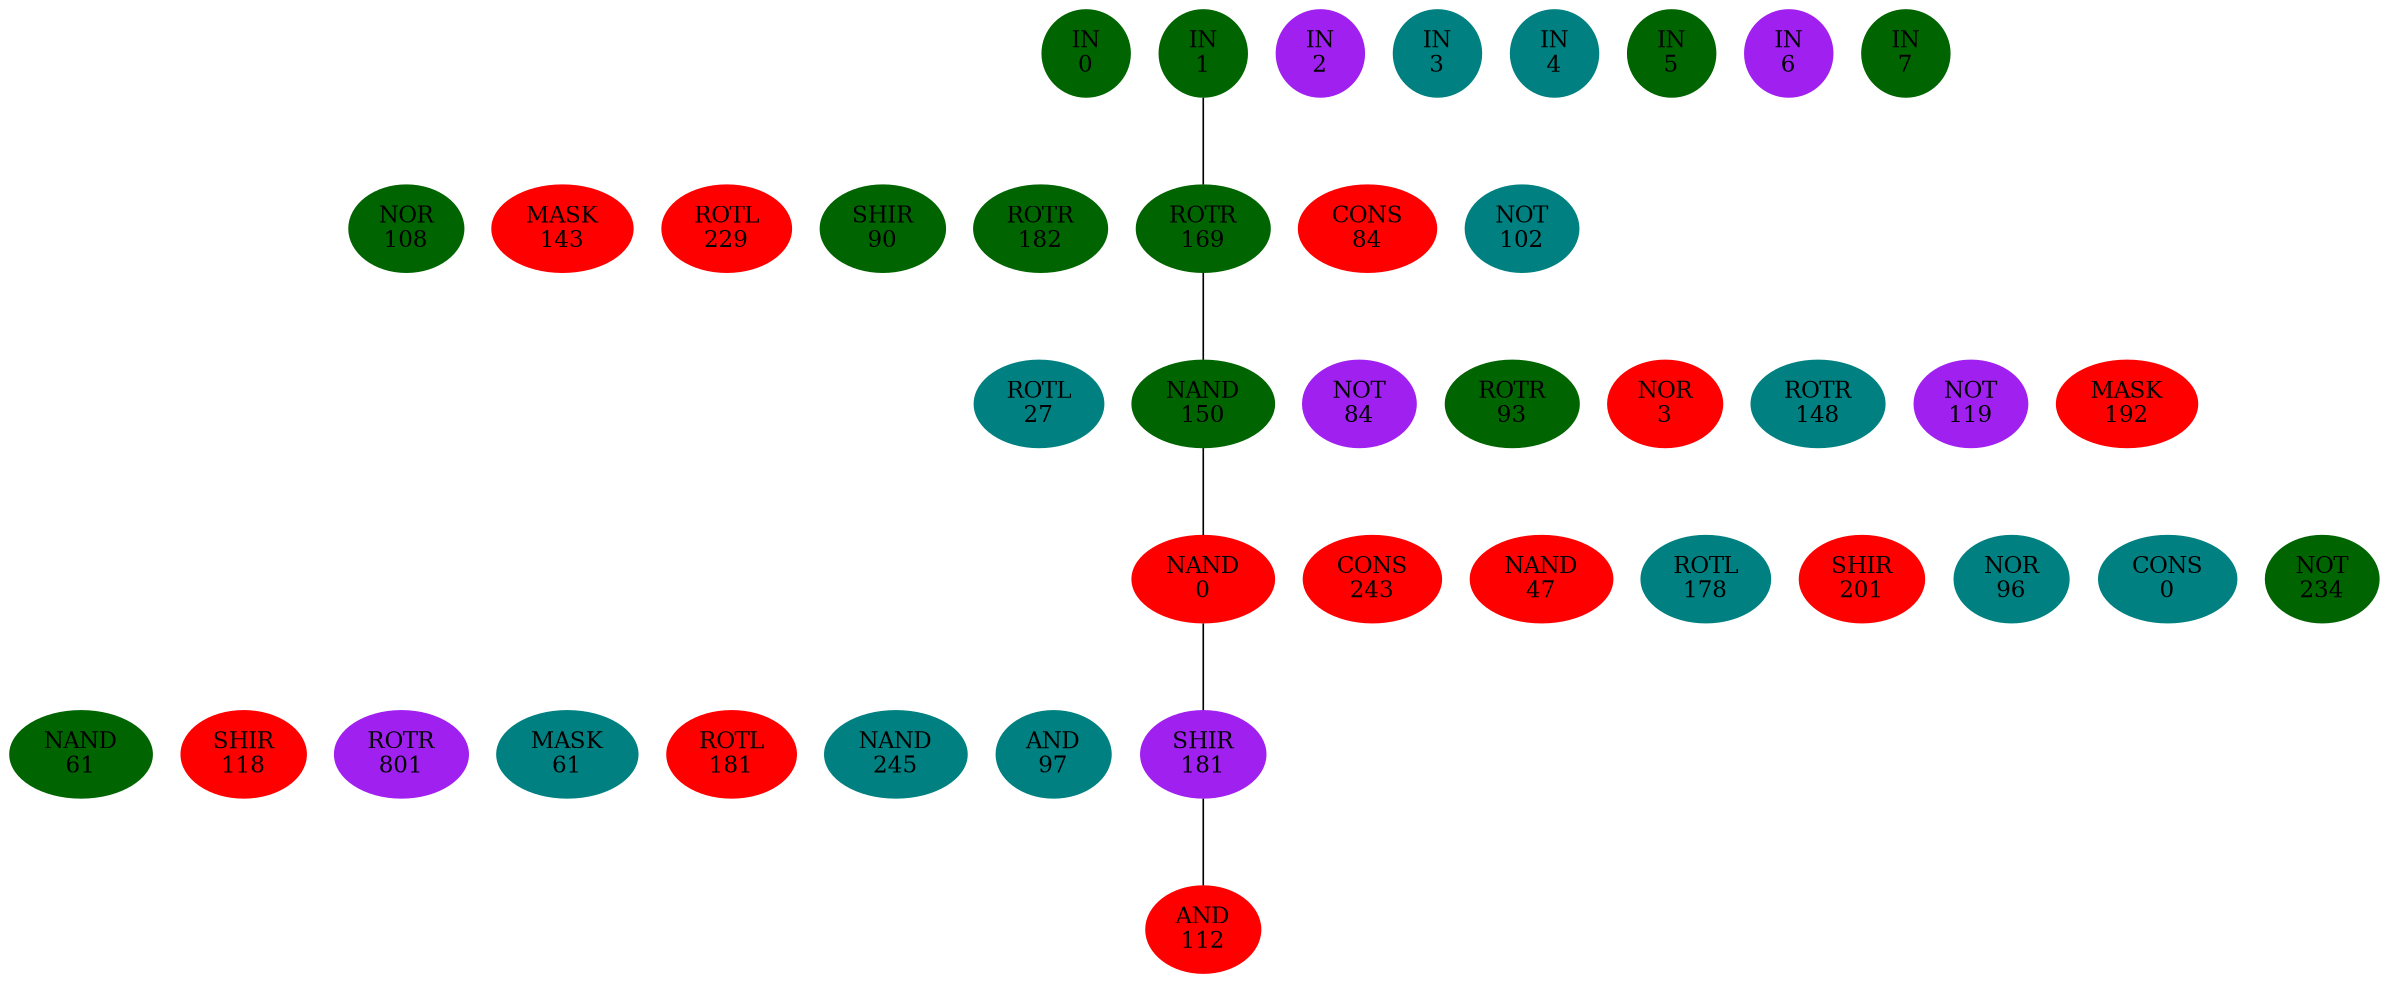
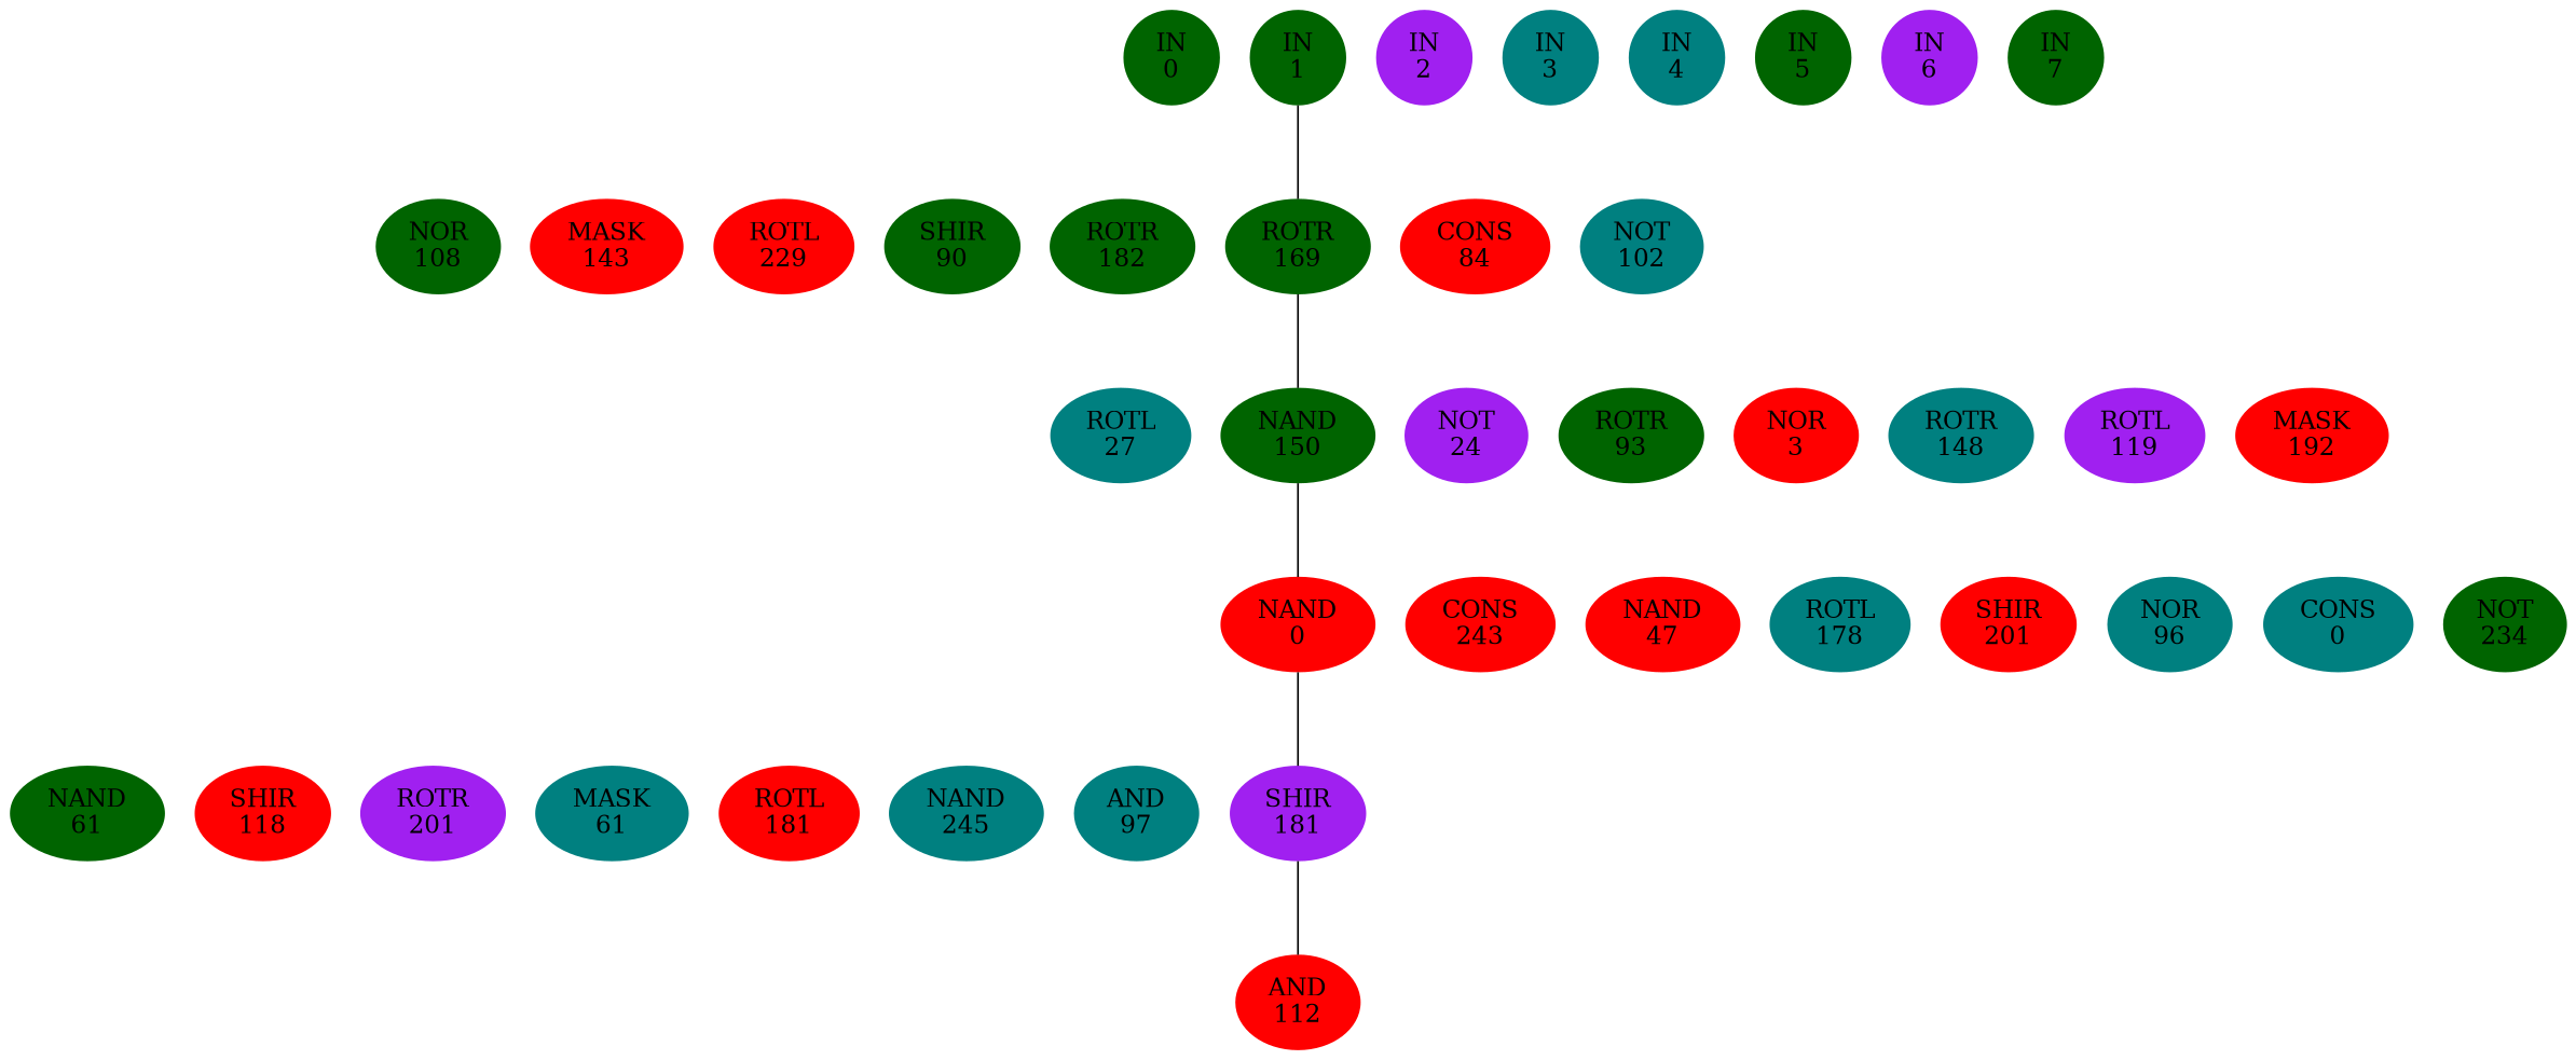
  graph {
    ordering=out
    rankdir=BT
    ranksep=0.75
    splines=polyline
    node [color=darkgreen style=filled]
    edge [style=invis]
    n1 [label="IN\n0"]
    n2 [label="IN\n1"]
    n3 [color=purple label="IN\n2"]
    n4 [color=teal label="IN\n3"]
    n5 [color=teal label="IN\n4"]
    n6 [label="IN\n5"]
    n7 [color=purple label="IN\n6"]
    n8 [label="IN\n7"]
    n9 [label="NOR\n108"]
    n10 [color=red label="MASK\n143"]
    n11 [color=red label="ROTL\n229"]
    n12 [label="SHIR\n90"]
    n13 [label="ROTR\n182"]
    n14 [label="ROTR\n169"]
    n15 [color=red label="CONS\n84"]
    n16 [color=teal label="NOT\n102"]
    n17 [color=teal label="ROTL\n27"]
    n18 [label="NAND\n150"]
-   n19 [color=purple label="NOT\n84"]
+   n19 [color=purple label="NOT\n24"]
    n20 [label="ROTR\n93"]
    n21 [color=red label="NOR\n3"]
    n22 [color=teal label="ROTR\n148"]
-   n23 [color=purple label="NOT\n119"]
+   n23 [color=purple label="ROTL\n119"]
    n24 [color=red label="MASK\n192"]
    n25 [color=red label="NAND\n0"]
    n26 [color=red label="CONS\n243"]
    n27 [color=red label="NAND\n47"]
    n28 [color=teal label="ROTL\n178"]
    n29 [color=red label="SHIR\n201"]
    n30 [color=teal label="NOR\n96"]
    n31 [color=teal label="CONS\n0"]
    n32 [label="NOT\n234"]
    n33 [label="NAND\n61"]
    n34 [color=red label="SHIR\n118"]
-   n35 [color=purple label="ROTR\n801"]
+   n35 [color=purple label="ROTR\n201"]
    n36 [color=teal label="MASK\n61"]
    n37 [color=red label="ROTL\n181"]
    n38 [color=teal label="NAND\n245"]
    n39 [color=teal label="AND\n97"]
    n40 [color=purple label="SHIR\n181"]
    n41 [color=red label="AND\n112"]
    subgraph sub_1 {
      rank=same
      n1
      n2
      n3
      n4
      n5
      n6
      n7
      n8
    }
    subgraph sub_2 {
      rank=same
      n9
      n10
      n11
      n12
      n13
      n14
      n15
      n16
    }
    subgraph sub_3 {
      rank=same
      n17
      n18
      n19
      n20
      n21
      n22
      n23
      n24
    }
    subgraph sub_4 {
      rank=same
      n25
      n26
      n27
      n28
      n29
      n30
      n31
      n32
    }
    subgraph sub_5 {
      rank=same
      n33
      n34
      n35
      n36
      n37
      n38
      n39
      n40
    }
    subgraph sub_6 {
      rank=same
      n41
    }
    n1 -- n2
    n2 -- n3
    n3 -- n4
    n4 -- n5
    n5 -- n6
    n6 -- n7
    n7 -- n8
    n9 -- n10
    n10 -- n11
    n11 -- n12
    n12 -- n13
    n13 -- n14
    n14 -- n2 [style=solid]
    n14 -- n15
    n15 -- n16
    n17 -- n18
    n18 -- n14 [style=solid]
    n18 -- n19
    n19 -- n20
    n20 -- n21
    n21 -- n22
    n22 -- n23
    n23 -- n24
    n25 -- n18 [style=solid]
    n25 -- n26
    n26 -- n27
    n27 -- n28
    n28 -- n29
    n29 -- n30
    n30 -- n31
    n31 -- n32
    n33 -- n34
    n34 -- n35
    n35 -- n36
    n36 -- n37
    n37 -- n38
    n38 -- n39
    n39 -- n40
    n40 -- n25 [style=solid]
    n41 -- n40 [style=solid]
    n41 -- n41
  }
